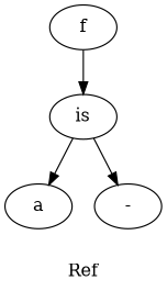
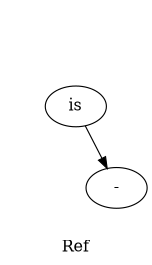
  digraph {
    label=Ref
-   n1 [label=f]
    n2 [label=is]
-   n3 [label=a]
    n4 [label="-"]
-   n1 -> n2
-   n2 -> n3
    n2 -> n4
  }
